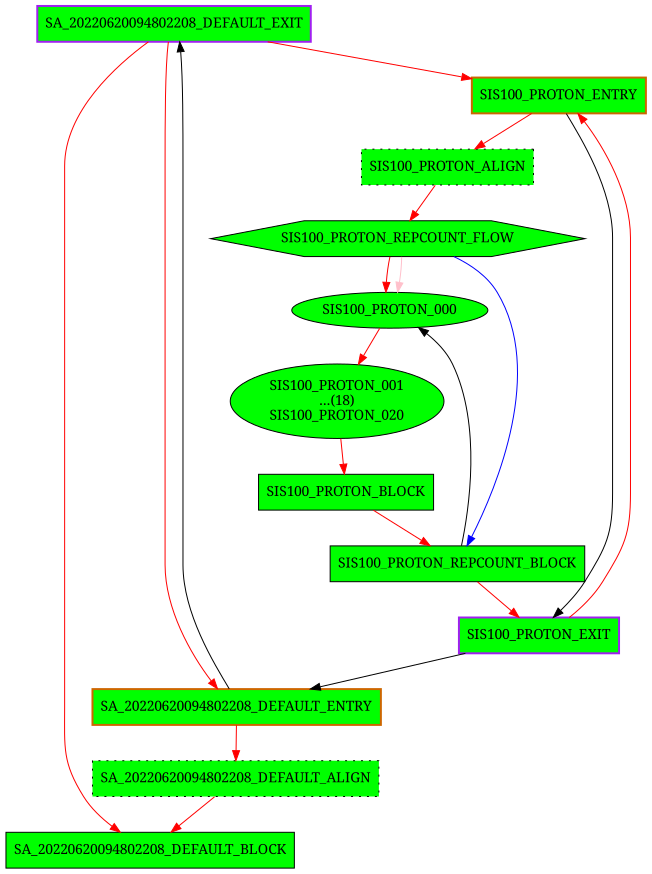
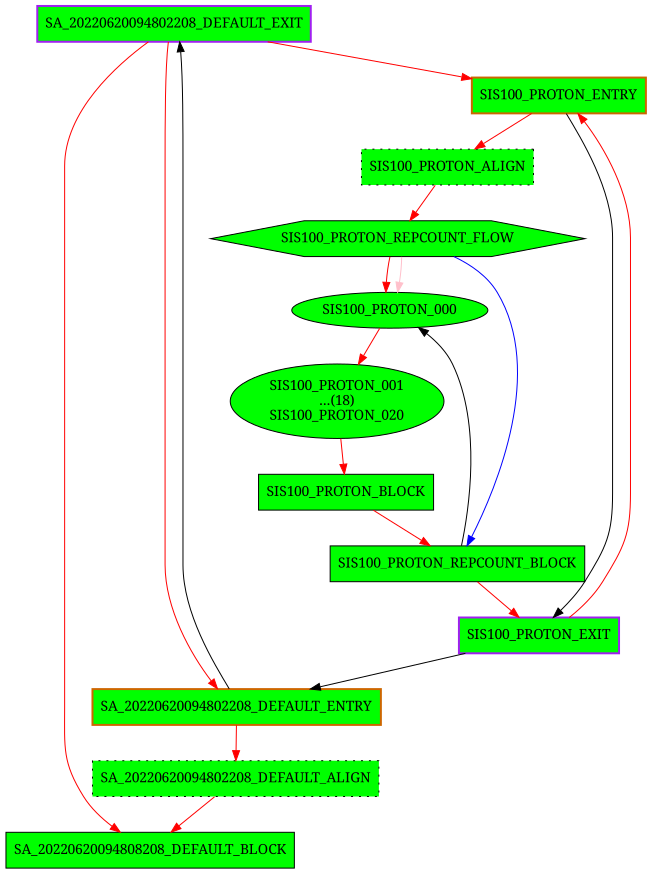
  digraph {
    fontname="Noto Serif"
    node [beamproc=undefined bpentry=false bpexit=false color=black fillcolor=green fontname="Noto Serif" patentry=false patexit=false pattern=SIS100_PROTON qhi=false qil=false qlo=true shape=rectangle style=filled tperiod=10000 type=block]
    edge [color=red fontname="Noto Serif" type=defdst]
    SA_20220620094802208_DEFAULT_ALIGN [pattern=SA_20220620094802208_DEFAULT qlo=false style="dotted, filled" type=blockalign]
-   SA_20220620094802208_DEFAULT_BLOCK [pattern=SA_20220620094802208_DEFAULT qlo=false tperiod=1000000000]
+   SA_20220620094802208_DEFAULT_BLOCK [pattern=SA_20220620094802208_DEFAULT qlo=false tperiod=1000000000 label=SA_20220620094808208_DEFAULT_BLOCK]
    SA_20220620094802208_DEFAULT_EXIT [color=purple patexit=true pattern=SA_20220620094802208_DEFAULT penwidth=2]
    SA_20220620094802208_DEFAULT_ENTRY [color=darkorange3 patentry=true pattern=SA_20220620094802208_DEFAULT penwidth=2]
    SIS100_PROTON_ENTRY [color=darkorange3 patentry=true penwidth=2]
    SIS100_PROTON_ALIGN [qlo=false style="dotted, filled" type=blockalign]
    SIS100_PROTON_EXIT [color=purple patexit=true penwidth=2]
    SIS100_PROTON_000 [beamin=0 bpcstart=0 bpid=6 evtno=259 fid=1 gid=310 par="0x0000140000000000" reqnobeam=0 shape=oval sid=1 tef=0 toffs=0 type=tmsg vacc=0 qhi="" qil="" qlo="" tperiod=""]
    n9 [label="SIS100_PROTON_001\n...(18)\nSIS100_PROTON_020" shape=oval type=tmsg beamproc="" bpentry="" bpexit="" patentry="" patexit="" qhi="" qil="" qlo="" tperiod=""]
    SIS100_PROTON_BLOCK [qlo=false tperiod=5055000000]
    SIS100_PROTON_REPCOUNT_FLOW [prio=0 shape=hexagon toffs=0 tvalid=0 type=flow qhi="" qil="" qlo="" tperiod=""]
    SIS100_PROTON_REPCOUNT_BLOCK
    SA_20220620094802208_DEFAULT_ALIGN -> SA_20220620094802208_DEFAULT_BLOCK
    SA_20220620094802208_DEFAULT_EXIT -> SA_20220620094802208_DEFAULT_BLOCK
    SA_20220620094802208_DEFAULT_EXIT -> SA_20220620094802208_DEFAULT_ENTRY [type=altdst]
    SA_20220620094802208_DEFAULT_EXIT -> SIS100_PROTON_ENTRY
    SA_20220620094802208_DEFAULT_ENTRY -> SA_20220620094802208_DEFAULT_ALIGN
    SA_20220620094802208_DEFAULT_ENTRY -> SA_20220620094802208_DEFAULT_EXIT [color=black type=altdst]
    SIS100_PROTON_ENTRY -> SIS100_PROTON_ALIGN
    SIS100_PROTON_ENTRY -> SIS100_PROTON_EXIT [color=black type=altdst]
    SIS100_PROTON_ALIGN -> SIS100_PROTON_REPCOUNT_FLOW
    SIS100_PROTON_EXIT -> SA_20220620094802208_DEFAULT_ENTRY [color=black type=altdst]
    SIS100_PROTON_EXIT -> SIS100_PROTON_ENTRY
    SIS100_PROTON_000 -> n9
    n9 -> SIS100_PROTON_BLOCK
    SIS100_PROTON_BLOCK -> SIS100_PROTON_REPCOUNT_BLOCK
    SIS100_PROTON_REPCOUNT_FLOW -> SIS100_PROTON_000
    SIS100_PROTON_REPCOUNT_FLOW -> SIS100_PROTON_000 [color=pink type=flowdst]
    SIS100_PROTON_REPCOUNT_FLOW -> SIS100_PROTON_REPCOUNT_BLOCK [color=blue type=target]
    SIS100_PROTON_REPCOUNT_BLOCK -> SIS100_PROTON_EXIT
    SIS100_PROTON_REPCOUNT_BLOCK -> SIS100_PROTON_000 [color=black type=altdst]
  }
